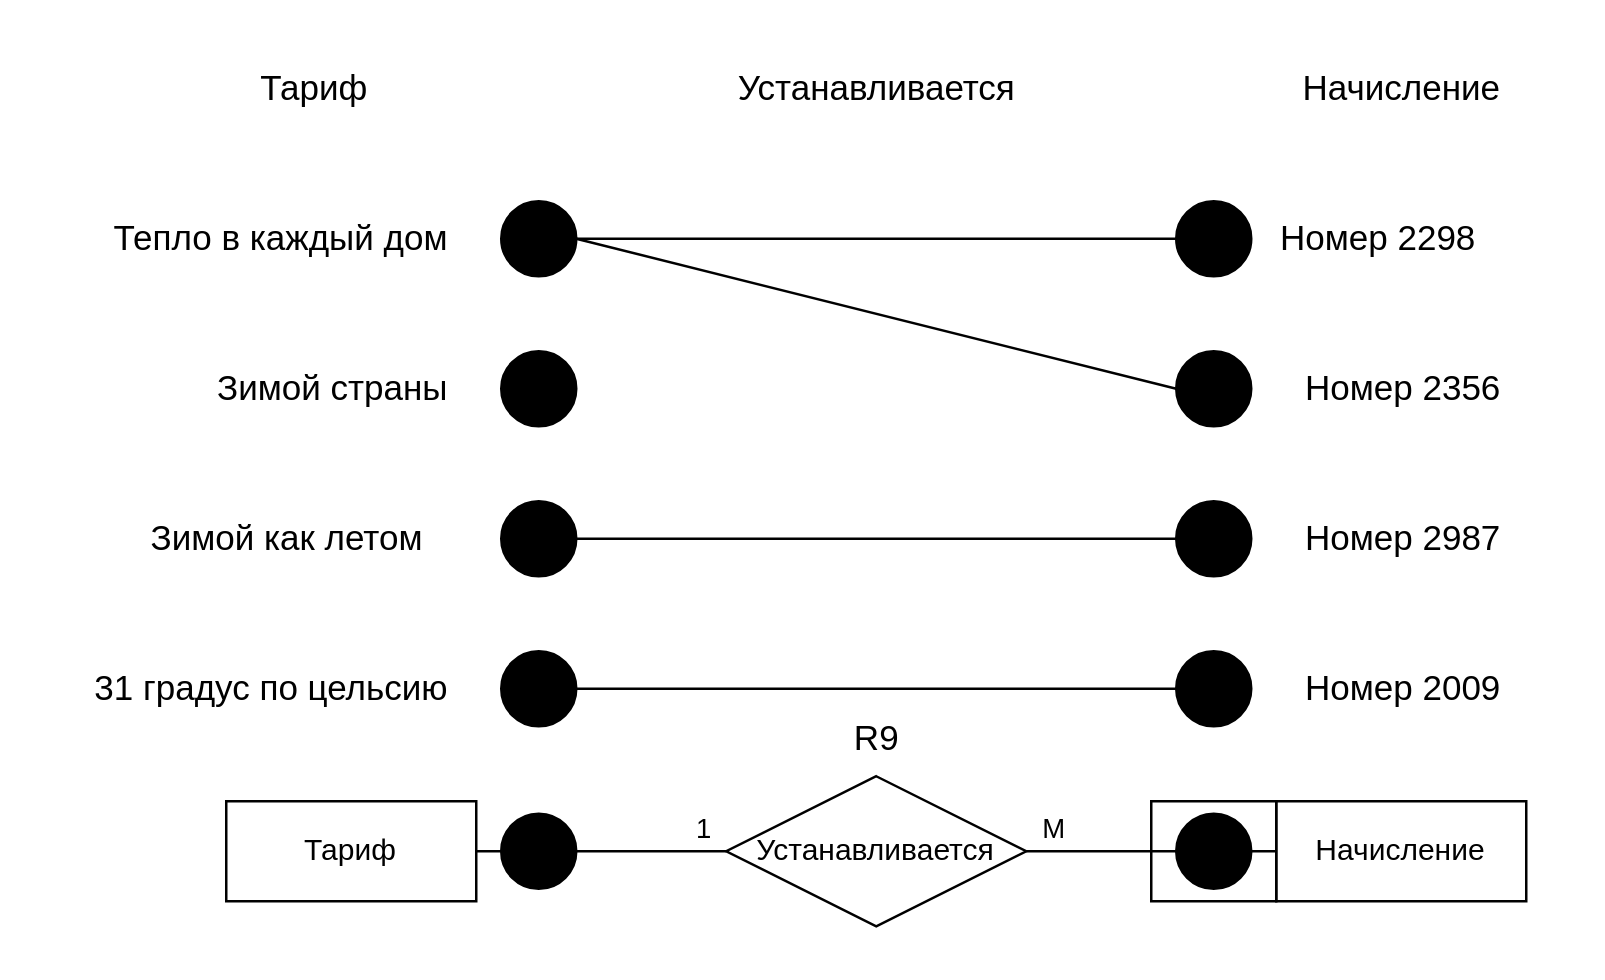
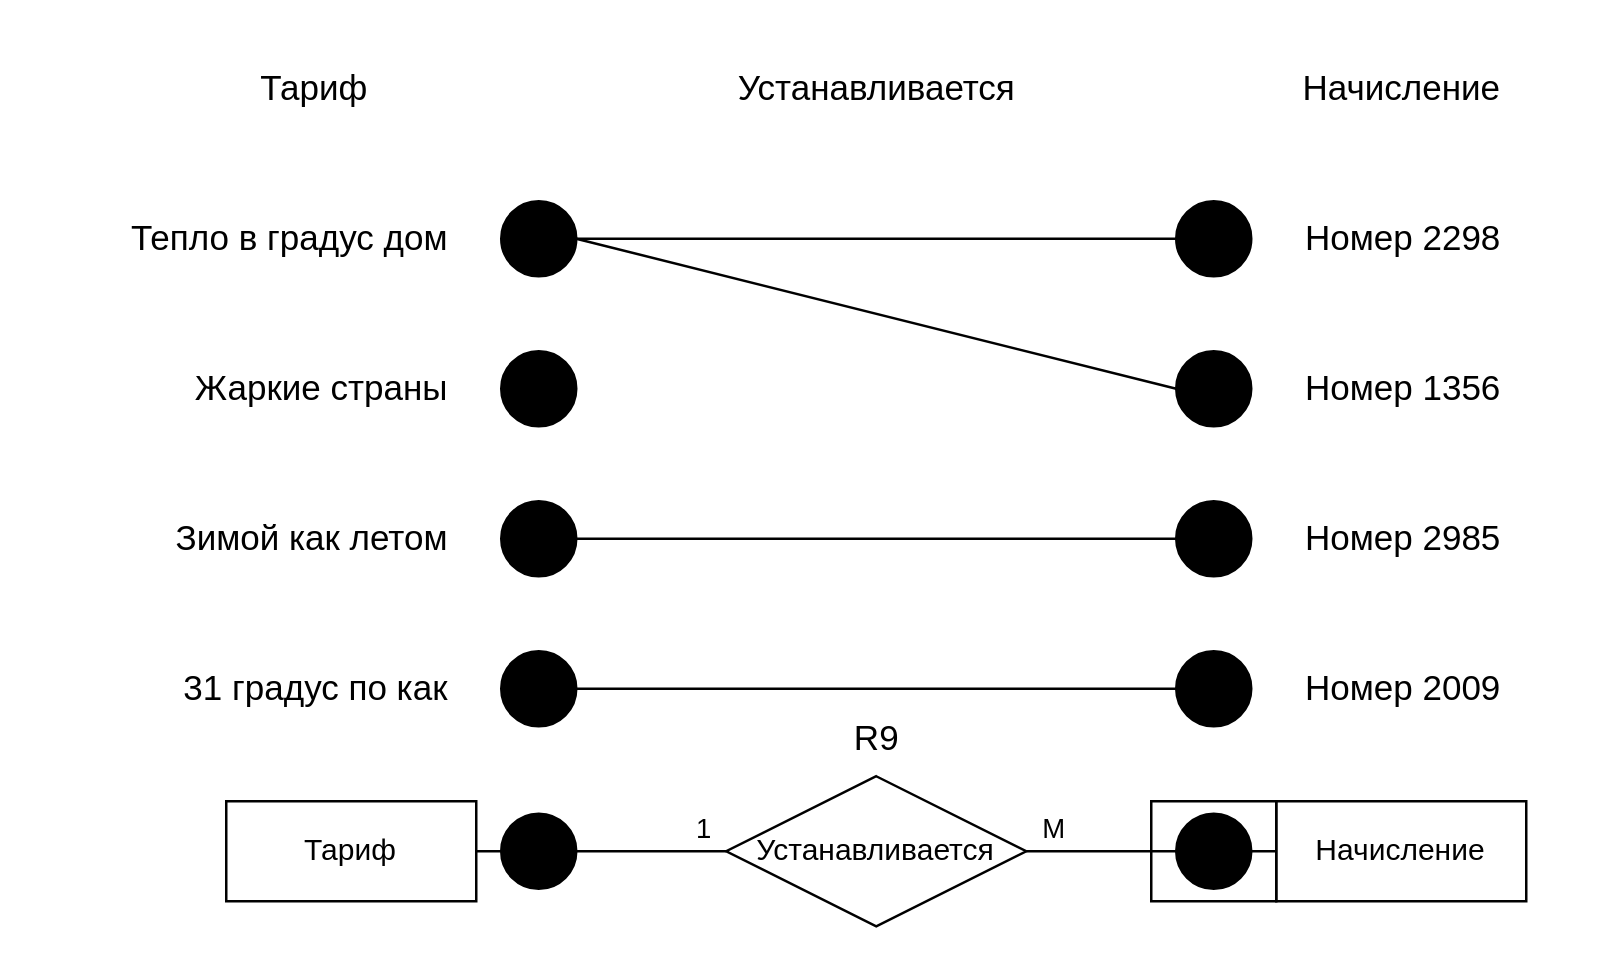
  <mxCell id="0" />
  <mxCell id="1" parent="0" />
  <mxCell id="2" value="Тариф" style="whiteSpace=wrap;html=1;align=center;gradientColor=none;" vertex="1" parent="1"><mxGeometry x="90" y="320" width="100" height="40" as="geometry" /></mxCell>
  <mxCell id="3" style="edgeStyle=orthogonalEdgeStyle;rounded=0;orthogonalLoop=1;jettySize=auto;html=1;entryX=0;entryY=0.5;entryDx=0;entryDy=0;endArrow=none;endFill=0;" edge="1" parent="1" source="9" target="5"><mxGeometry relative="1" as="geometry" /></mxCell>
  <mxCell id="4" value="Устанавливается" style="shape=rhombus;perimeter=rhombusPerimeter;whiteSpace=wrap;html=1;align=center;" vertex="1" parent="1"><mxGeometry x="290" y="310" width="120" height="60" as="geometry" /></mxCell>
  <mxCell id="5" value="Начисление" style="whiteSpace=wrap;html=1;align=center;" vertex="1" parent="1"><mxGeometry x="510" y="320" width="100" height="40" as="geometry" /></mxCell>
  <mxCell id="6" value="" style="endArrow=none;html=1;rounded=0;entryX=0;entryY=0.5;entryDx=0;entryDy=0;exitX=1;exitY=0.5;exitDx=0;exitDy=0;startArrow=none;startFill=0;endFill=0;" edge="1" parent="1" source="36" target="4"><mxGeometry relative="1" as="geometry"><mxPoint x="90" y="340" as="sourcePoint" /><mxPoint x="250" y="340" as="targetPoint" /></mxGeometry></mxCell>
  <mxCell id="7" value="" style="edgeStyle=orthogonalEdgeStyle;rounded=0;orthogonalLoop=1;jettySize=auto;html=1;entryX=0;entryY=0.5;entryDx=0;entryDy=0;endArrow=none;endFill=0;" edge="1" parent="1" source="4" target="9"><mxGeometry relative="1" as="geometry"><mxPoint x="410" y="340" as="sourcePoint" /><mxPoint x="510" y="340" as="targetPoint" /></mxGeometry></mxCell>
  <mxCell id="8" value="М" style="edgeLabel;html=1;align=center;verticalAlign=middle;resizable=0;points=[];" vertex="1" connectable="0" parent="7"><mxGeometry x="-0.086" relative="1" as="geometry"><mxPoint x="-17" y="-10" as="offset" /></mxGeometry></mxCell>
  <mxCell id="9" value="" style="ellipse;whiteSpace=wrap;html=1;aspect=fixed;fillColor=#000000;" vertex="1" parent="1"><mxGeometry x="470" y="325" width="30" height="30" as="geometry" /></mxCell>
  <mxCell id="10" value="" style="endArrow=none;html=1;rounded=0;entryX=0;entryY=0.5;entryDx=0;entryDy=0;exitX=1;exitY=0.5;exitDx=0;exitDy=0;startArrow=none;startFill=0;endFill=0;" edge="1" parent="1" source="2" target="36"><mxGeometry relative="1" as="geometry"><mxPoint x="190" y="340" as="sourcePoint" /><mxPoint x="290" y="340" as="targetPoint" /></mxGeometry></mxCell>
  <mxCell id="11" value="1" style="edgeLabel;html=1;align=center;verticalAlign=middle;resizable=0;points=[];" vertex="1" connectable="0" parent="10"><mxGeometry x="-0.029" relative="1" as="geometry"><mxPoint x="85" y="-10" as="offset" /></mxGeometry></mxCell>
  <mxCell id="12" style="rounded=0;orthogonalLoop=1;jettySize=auto;html=1;entryX=0;entryY=0.5;entryDx=0;entryDy=0;endArrow=none;endFill=0;" edge="1" parent="1" source="13" target="19"><mxGeometry relative="1" as="geometry" /></mxCell>
  <mxCell id="13" value="" style="ellipse;whiteSpace=wrap;html=1;aspect=fixed;fillColor=#000000;" vertex="1" parent="1"><mxGeometry x="200" y="260" width="30" height="30" as="geometry" /></mxCell>
  <mxCell id="14" value="" style="ellipse;whiteSpace=wrap;html=1;aspect=fixed;fillColor=#000000;" vertex="1" parent="1"><mxGeometry x="200" y="200" width="30" height="30" as="geometry" /></mxCell>
  <mxCell id="15" value="" style="ellipse;whiteSpace=wrap;html=1;aspect=fixed;fillColor=#000000;" vertex="1" parent="1"><mxGeometry x="200" y="140" width="30" height="30" as="geometry" /></mxCell>
  <mxCell id="16" style="rounded=0;orthogonalLoop=1;jettySize=auto;html=1;entryX=0;entryY=0.5;entryDx=0;entryDy=0;endArrow=none;endFill=0;" edge="1" parent="1" source="18" target="23"><mxGeometry relative="1" as="geometry" /></mxCell>
  <mxCell id="17" style="rounded=0;orthogonalLoop=1;jettySize=auto;html=1;exitX=1;exitY=0.5;exitDx=0;exitDy=0;entryX=0;entryY=0.5;entryDx=0;entryDy=0;endArrow=none;endFill=0;" edge="1" parent="1" source="18" target="22"><mxGeometry relative="1" as="geometry" /></mxCell>
  <mxCell id="18" value="" style="ellipse;whiteSpace=wrap;html=1;aspect=fixed;fillColor=#000000;" vertex="1" parent="1"><mxGeometry x="200" y="80" width="30" height="30" as="geometry" /></mxCell>
  <mxCell id="19" value="" style="ellipse;whiteSpace=wrap;html=1;aspect=fixed;fillColor=#000000;" vertex="1" parent="1"><mxGeometry x="470" y="260" width="30" height="30" as="geometry" /></mxCell>
  <mxCell id="20" value="" style="ellipse;whiteSpace=wrap;html=1;aspect=fixed;fillColor=#000000;" vertex="1" parent="1"><mxGeometry x="470" y="200" width="30" height="30" as="geometry" /></mxCell>
  <mxCell id="21" style="rounded=0;orthogonalLoop=1;jettySize=auto;html=1;entryX=1;entryY=0.5;entryDx=0;entryDy=0;endArrow=none;endFill=0;exitX=0;exitY=0.5;exitDx=0;exitDy=0;" edge="1" parent="1" source="20" target="14"><mxGeometry relative="1" as="geometry" /></mxCell>
  <mxCell id="22" value="" style="ellipse;whiteSpace=wrap;html=1;aspect=fixed;fillColor=#000000;" vertex="1" parent="1"><mxGeometry x="470" y="140" width="30" height="30" as="geometry" /></mxCell>
  <mxCell id="23" value="" style="ellipse;whiteSpace=wrap;html=1;aspect=fixed;fillColor=#000000;" vertex="1" parent="1"><mxGeometry x="470" y="80" width="30" height="30" as="geometry" /></mxCell>
  <mxCell id="24" value="&lt;font style=&quot;font-size: 14px;&quot;&gt;Тариф&lt;/font&gt;" style="text;html=1;align=center;verticalAlign=middle;resizable=0;points=[];autosize=1;strokeColor=none;fillColor=none;" vertex="1" parent="1"><mxGeometry x="90" y="20" width="70" height="30" as="geometry" /></mxCell>
  <mxCell id="25" value="&lt;font style=&quot;font-size: 14px;&quot;&gt;Устанавливается&lt;/font&gt;" style="text;html=1;align=center;verticalAlign=middle;resizable=0;points=[];autosize=1;strokeColor=none;fillColor=none;" vertex="1" parent="1"><mxGeometry x="285" y="20" width="130" height="30" as="geometry" /></mxCell>
  <mxCell id="26" value="&lt;font style=&quot;font-size: 14px;&quot;&gt;Начисление&lt;/font&gt;" style="text;html=1;align=center;verticalAlign=middle;resizable=0;points=[];autosize=1;strokeColor=none;fillColor=none;" vertex="1" parent="1"><mxGeometry x="510" y="20" width="100" height="30" as="geometry" /></mxCell>
- <mxCell id="27" value="&lt;font style=&quot;font-size: 14px;&quot;&gt;Тепло в каждый дом&lt;/font&gt;" style="text;html=1;align=right;verticalAlign=middle;resizable=0;points=[];autosize=1;strokeColor=none;fillColor=none;" vertex="1" parent="1"><mxGeometry x="20" y="80" width="160" height="30" as="geometry" /></mxCell>
- <mxCell id="28" value="&lt;span style=&quot;font-size: 14px;&quot;&gt;Зимой страны&lt;/span&gt;" style="text;html=1;align=right;verticalAlign=middle;resizable=0;points=[];autosize=1;strokeColor=none;fillColor=none;" vertex="1" parent="1"><mxGeometry x="60" y="140" width="120" height="30" as="geometry" /></mxCell>
- <mxCell id="29" value="&lt;font style=&quot;font-size: 14px;&quot;&gt;Зимой как летом&lt;/font&gt;" style="text;html=1;align=right;verticalAlign=middle;resizable=0;points=[];autosize=1;strokeColor=none;fillColor=none;" vertex="1" parent="1"><mxGeometry x="40" y="200" width="130" height="30" as="geometry" /></mxCell>
- <mxCell id="30" value="&lt;span style=&quot;font-size: 14px;&quot;&gt;31 градус по цельсию&lt;/span&gt;" style="text;html=1;align=right;verticalAlign=middle;resizable=0;points=[];autosize=1;strokeColor=none;fillColor=none;" vertex="1" parent="1"><mxGeometry x="20" y="260" width="160" height="30" as="geometry" /></mxCell>
- <mxCell id="31" value="&lt;span style=&quot;font-size: 14px;&quot;&gt;Номер 2298&lt;/span&gt;" style="text;html=1;align=left;verticalAlign=middle;resizable=0;points=[];autosize=1;strokeColor=none;fillColor=none;" vertex="1" parent="1"><mxGeometry x="510" y="80" width="100" height="30" as="geometry" /></mxCell>
- <mxCell id="32" value="&lt;span style=&quot;font-size: 14px;&quot;&gt;Номер 2356&lt;/span&gt;" style="text;html=1;align=left;verticalAlign=middle;resizable=0;points=[];autosize=1;strokeColor=none;fillColor=none;" vertex="1" parent="1"><mxGeometry x="520" y="140" width="100" height="30" as="geometry" /></mxCell>
- <mxCell id="33" value="&lt;span style=&quot;font-size: 14px;&quot;&gt;Номер 2987&lt;/span&gt;" style="text;html=1;align=left;verticalAlign=middle;resizable=0;points=[];autosize=1;strokeColor=none;fillColor=none;" vertex="1" parent="1"><mxGeometry x="520" y="200" width="100" height="30" as="geometry" /></mxCell>
+ <mxCell id="27" value="&lt;font style=&quot;font-size: 14px;&quot;&gt;Тепло в градус дом&lt;/font&gt;" style="text;html=1;align=right;verticalAlign=middle;resizable=0;points=[];autosize=1;strokeColor=none;fillColor=none;" vertex="1" parent="1"><mxGeometry x="20" y="80" width="160" height="30" as="geometry" /></mxCell>
+ <mxCell id="28" value="&lt;span style=&quot;font-size: 14px;&quot;&gt;Жаркие страны&lt;/span&gt;" style="text;html=1;align=right;verticalAlign=middle;resizable=0;points=[];autosize=1;strokeColor=none;fillColor=none;" vertex="1" parent="1"><mxGeometry x="60" y="140" width="120" height="30" as="geometry" /></mxCell>
+ <mxCell id="29" value="&lt;font style=&quot;font-size: 14px;&quot;&gt;Зимой как летом&lt;/font&gt;" style="text;html=1;align=right;verticalAlign=middle;resizable=0;points=[];autosize=1;strokeColor=none;fillColor=none;" vertex="1" parent="1"><mxGeometry x="50" y="200" width="130" height="30" as="geometry" /></mxCell>
+ <mxCell id="30" value="&lt;span style=&quot;font-size: 14px;&quot;&gt;31 градус по как&lt;/span&gt;" style="text;html=1;align=right;verticalAlign=middle;resizable=0;points=[];autosize=1;strokeColor=none;fillColor=none;" vertex="1" parent="1"><mxGeometry x="20" y="260" width="160" height="30" as="geometry" /></mxCell>
+ <mxCell id="31" value="&lt;span style=&quot;font-size: 14px;&quot;&gt;Номер 2298&lt;/span&gt;" style="text;html=1;align=left;verticalAlign=middle;resizable=0;points=[];autosize=1;strokeColor=none;fillColor=none;" vertex="1" parent="1"><mxGeometry x="520" y="80" width="100" height="30" as="geometry" /></mxCell>
+ <mxCell id="32" value="&lt;span style=&quot;font-size: 14px;&quot;&gt;Номер 1356&lt;/span&gt;" style="text;html=1;align=left;verticalAlign=middle;resizable=0;points=[];autosize=1;strokeColor=none;fillColor=none;" vertex="1" parent="1"><mxGeometry x="520" y="140" width="100" height="30" as="geometry" /></mxCell>
+ <mxCell id="33" value="&lt;span style=&quot;font-size: 14px;&quot;&gt;Номер 2985&lt;/span&gt;" style="text;html=1;align=left;verticalAlign=middle;resizable=0;points=[];autosize=1;strokeColor=none;fillColor=none;" vertex="1" parent="1"><mxGeometry x="520" y="200" width="100" height="30" as="geometry" /></mxCell>
  <mxCell id="34" value="&lt;span style=&quot;font-size: 14px;&quot;&gt;Номер 2009&lt;/span&gt;" style="text;html=1;align=left;verticalAlign=middle;resizable=0;points=[];autosize=1;strokeColor=none;fillColor=none;" vertex="1" parent="1"><mxGeometry x="520" y="260" width="100" height="30" as="geometry" /></mxCell>
  <mxCell id="35" value="&lt;span style=&quot;font-size: 14px;&quot;&gt;R9&lt;/span&gt;" style="text;html=1;align=center;verticalAlign=middle;resizable=0;points=[];autosize=1;strokeColor=none;fillColor=none;" vertex="1" parent="1"><mxGeometry x="330" y="280" width="40" height="30" as="geometry" /></mxCell>
  <mxCell id="36" value="" style="ellipse;whiteSpace=wrap;html=1;aspect=fixed;fillColor=#000000;" vertex="1" parent="1"><mxGeometry x="200" y="325" width="30" height="30" as="geometry" /></mxCell>
  <mxCell id="37" value="" style="rounded=0;whiteSpace=wrap;html=1;fillColor=none;" vertex="1" parent="1"><mxGeometry x="460" y="320" width="50" height="40" as="geometry" /></mxCell>
